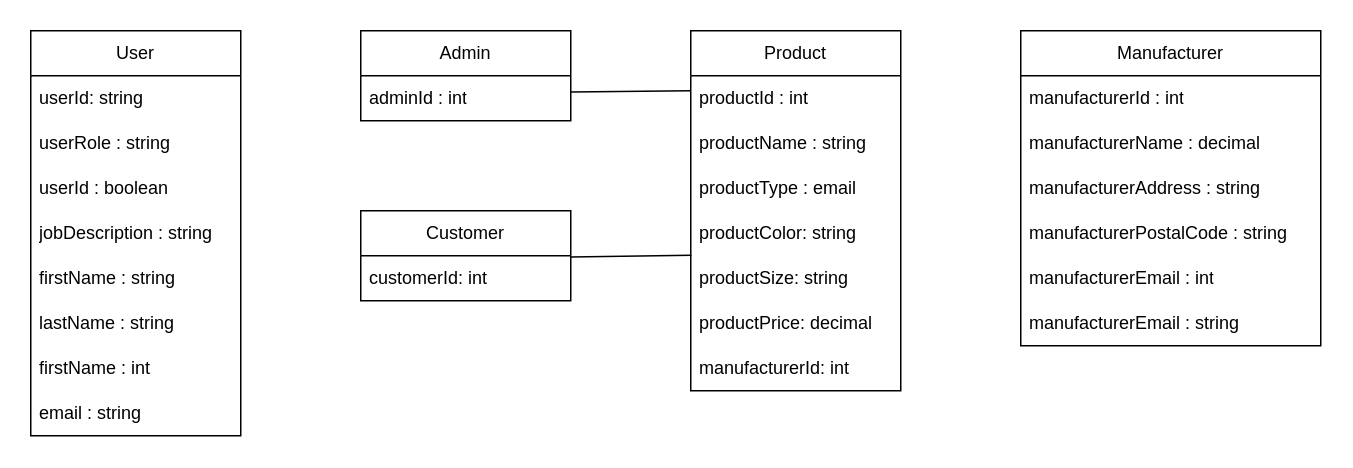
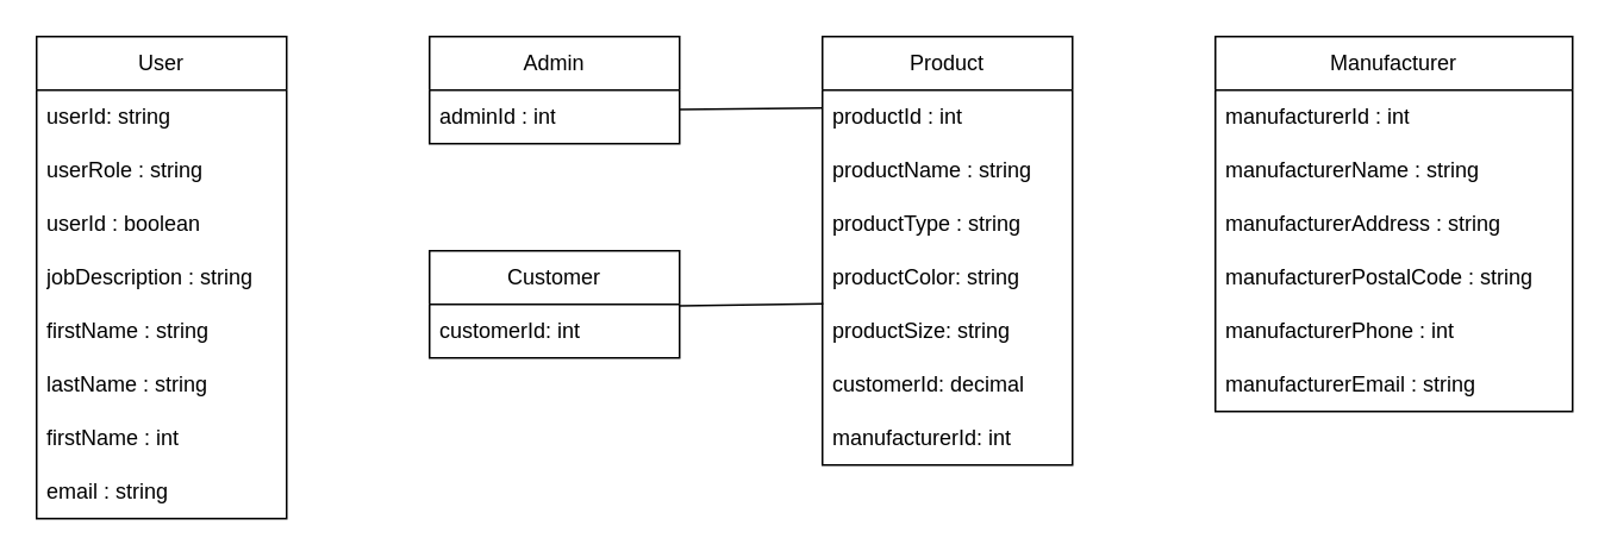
  <mxCell id="0" />
  <mxCell id="1" parent="0" />
  <mxCell id="2" value="Product" style="swimlane;fontStyle=0;childLayout=stackLayout;horizontal=1;startSize=30;horizontalStack=0;resizeParent=1;resizeParentMax=0;resizeLast=0;collapsible=1;marginBottom=0;whiteSpace=wrap;html=1;" vertex="1" parent="1"><mxGeometry x="460" y="20" width="140" height="240" as="geometry" /></mxCell>
  <mxCell id="3" value="productId : int" style="text;strokeColor=none;fillColor=none;align=left;verticalAlign=middle;spacingLeft=4;spacingRight=4;overflow=hidden;points=[[0,0.5],[1,0.5]];portConstraint=eastwest;rotatable=0;whiteSpace=wrap;html=1;" vertex="1" parent="2"><mxGeometry y="30" width="140" height="30" as="geometry" /></mxCell>
  <mxCell id="4" value="productName : string" style="text;strokeColor=none;fillColor=none;align=left;verticalAlign=middle;spacingLeft=4;spacingRight=4;overflow=hidden;points=[[0,0.5],[1,0.5]];portConstraint=eastwest;rotatable=0;whiteSpace=wrap;html=1;" vertex="1" parent="2"><mxGeometry y="60" width="140" height="30" as="geometry" /></mxCell>
- <mxCell id="5" value="productType : email" style="text;strokeColor=none;fillColor=none;align=left;verticalAlign=middle;spacingLeft=4;spacingRight=4;overflow=hidden;points=[[0,0.5],[1,0.5]];portConstraint=eastwest;rotatable=0;whiteSpace=wrap;html=1;" vertex="1" parent="2"><mxGeometry y="90" width="140" height="30" as="geometry" /></mxCell>
+ <mxCell id="5" value="productType : string" style="text;strokeColor=none;fillColor=none;align=left;verticalAlign=middle;spacingLeft=4;spacingRight=4;overflow=hidden;points=[[0,0.5],[1,0.5]];portConstraint=eastwest;rotatable=0;whiteSpace=wrap;html=1;" vertex="1" parent="2"><mxGeometry y="90" width="140" height="30" as="geometry" /></mxCell>
  <mxCell id="6" value="productColor: string" style="text;strokeColor=none;fillColor=none;align=left;verticalAlign=middle;spacingLeft=4;spacingRight=4;overflow=hidden;points=[[0,0.5],[1,0.5]];portConstraint=eastwest;rotatable=0;whiteSpace=wrap;html=1;" vertex="1" parent="2"><mxGeometry y="120" width="140" height="30" as="geometry" /></mxCell>
  <mxCell id="7" value="productSize: string" style="text;strokeColor=none;fillColor=none;align=left;verticalAlign=middle;spacingLeft=4;spacingRight=4;overflow=hidden;points=[[0,0.5],[1,0.5]];portConstraint=eastwest;rotatable=0;whiteSpace=wrap;html=1;" vertex="1" parent="2"><mxGeometry y="150" width="140" height="30" as="geometry" /></mxCell>
- <mxCell id="8" value="productPrice: decimal" style="text;strokeColor=none;fillColor=none;align=left;verticalAlign=middle;spacingLeft=4;spacingRight=4;overflow=hidden;points=[[0,0.5],[1,0.5]];portConstraint=eastwest;rotatable=0;whiteSpace=wrap;html=1;" vertex="1" parent="2"><mxGeometry y="180" width="140" height="30" as="geometry" /></mxCell>
+ <mxCell id="8" value="customerId: decimal" style="text;strokeColor=none;fillColor=none;align=left;verticalAlign=middle;spacingLeft=4;spacingRight=4;overflow=hidden;points=[[0,0.5],[1,0.5]];portConstraint=eastwest;rotatable=0;whiteSpace=wrap;html=1;" vertex="1" parent="2"><mxGeometry y="180" width="140" height="30" as="geometry" /></mxCell>
  <mxCell id="9" value="manufacturerId: int" style="text;strokeColor=none;fillColor=none;align=left;verticalAlign=middle;spacingLeft=4;spacingRight=4;overflow=hidden;points=[[0,0.5],[1,0.5]];portConstraint=eastwest;rotatable=0;whiteSpace=wrap;html=1;" vertex="1" parent="2"><mxGeometry y="210" width="140" height="30" as="geometry" /></mxCell>
  <mxCell id="10" value="Manufacturer" style="swimlane;fontStyle=0;childLayout=stackLayout;horizontal=1;startSize=30;horizontalStack=0;resizeParent=1;resizeParentMax=0;resizeLast=0;collapsible=1;marginBottom=0;whiteSpace=wrap;html=1;" vertex="1" parent="1"><mxGeometry x="680" y="20" width="200" height="210" as="geometry" /></mxCell>
  <mxCell id="11" value="manufacturerId : int" style="text;strokeColor=none;fillColor=none;align=left;verticalAlign=middle;spacingLeft=4;spacingRight=4;overflow=hidden;points=[[0,0.5],[1,0.5]];portConstraint=eastwest;rotatable=0;whiteSpace=wrap;html=1;" vertex="1" parent="10"><mxGeometry y="30" width="200" height="30" as="geometry" /></mxCell>
- <mxCell id="12" value="manufacturerName : decimal" style="text;strokeColor=none;fillColor=none;align=left;verticalAlign=middle;spacingLeft=4;spacingRight=4;overflow=hidden;points=[[0,0.5],[1,0.5]];portConstraint=eastwest;rotatable=0;whiteSpace=wrap;html=1;" vertex="1" parent="10"><mxGeometry y="60" width="200" height="30" as="geometry" /></mxCell>
+ <mxCell id="12" value="manufacturerName : string" style="text;strokeColor=none;fillColor=none;align=left;verticalAlign=middle;spacingLeft=4;spacingRight=4;overflow=hidden;points=[[0,0.5],[1,0.5]];portConstraint=eastwest;rotatable=0;whiteSpace=wrap;html=1;" vertex="1" parent="10"><mxGeometry y="60" width="200" height="30" as="geometry" /></mxCell>
  <mxCell id="13" value="manufacturerAddress : string" style="text;strokeColor=none;fillColor=none;align=left;verticalAlign=middle;spacingLeft=4;spacingRight=4;overflow=hidden;points=[[0,0.5],[1,0.5]];portConstraint=eastwest;rotatable=0;whiteSpace=wrap;html=1;" vertex="1" parent="10"><mxGeometry y="90" width="200" height="30" as="geometry" /></mxCell>
  <mxCell id="14" value="manufacturerPostalCode : string" style="text;strokeColor=none;fillColor=none;align=left;verticalAlign=middle;spacingLeft=4;spacingRight=4;overflow=hidden;points=[[0,0.5],[1,0.5]];portConstraint=eastwest;rotatable=0;whiteSpace=wrap;html=1;" vertex="1" parent="10"><mxGeometry y="120" width="200" height="30" as="geometry" /></mxCell>
- <mxCell id="15" value="manufacturerEmail : int" style="text;strokeColor=none;fillColor=none;align=left;verticalAlign=middle;spacingLeft=4;spacingRight=4;overflow=hidden;points=[[0,0.5],[1,0.5]];portConstraint=eastwest;rotatable=0;whiteSpace=wrap;html=1;" vertex="1" parent="10"><mxGeometry y="150" width="200" height="30" as="geometry" /></mxCell>
+ <mxCell id="15" value="manufacturerPhone : int" style="text;strokeColor=none;fillColor=none;align=left;verticalAlign=middle;spacingLeft=4;spacingRight=4;overflow=hidden;points=[[0,0.5],[1,0.5]];portConstraint=eastwest;rotatable=0;whiteSpace=wrap;html=1;" vertex="1" parent="10"><mxGeometry y="150" width="200" height="30" as="geometry" /></mxCell>
  <mxCell id="16" value="manufacturerEmail : string" style="text;strokeColor=none;fillColor=none;align=left;verticalAlign=middle;spacingLeft=4;spacingRight=4;overflow=hidden;points=[[0,0.5],[1,0.5]];portConstraint=eastwest;rotatable=0;whiteSpace=wrap;html=1;" vertex="1" parent="10"><mxGeometry y="180" width="200" height="30" as="geometry" /></mxCell>
  <mxCell id="17" value="Admin" style="swimlane;fontStyle=0;childLayout=stackLayout;horizontal=1;startSize=30;horizontalStack=0;resizeParent=1;resizeParentMax=0;resizeLast=0;collapsible=1;marginBottom=0;whiteSpace=wrap;html=1;" vertex="1" parent="1"><mxGeometry x="240" y="20" width="140" height="60" as="geometry" /></mxCell>
  <mxCell id="18" value="adminId : int" style="text;strokeColor=none;fillColor=none;align=left;verticalAlign=middle;spacingLeft=4;spacingRight=4;overflow=hidden;points=[[0,0.5],[1,0.5]];portConstraint=eastwest;rotatable=0;whiteSpace=wrap;html=1;" vertex="1" parent="17"><mxGeometry y="30" width="140" height="30" as="geometry" /></mxCell>
  <mxCell id="19" value="Customer" style="swimlane;fontStyle=0;childLayout=stackLayout;horizontal=1;startSize=30;horizontalStack=0;resizeParent=1;resizeParentMax=0;resizeLast=0;collapsible=1;marginBottom=0;whiteSpace=wrap;html=1;" vertex="1" parent="1"><mxGeometry x="240" y="140" width="140" height="60" as="geometry" /></mxCell>
  <mxCell id="20" value="customerId: int" style="text;strokeColor=none;fillColor=none;align=left;verticalAlign=middle;spacingLeft=4;spacingRight=4;overflow=hidden;points=[[0,0.5],[1,0.5]];portConstraint=eastwest;rotatable=0;whiteSpace=wrap;html=1;" vertex="1" parent="19"><mxGeometry y="30" width="140" height="30" as="geometry" /></mxCell>
  <mxCell id="21" value="" style="endArrow=none;html=1;rounded=0;exitX=0.974;exitY=0.12;exitDx=0;exitDy=0;exitPerimeter=0;entryX=0.003;entryY=0.987;entryDx=0;entryDy=0;entryPerimeter=0;" edge="1" parent="1" target="6"><mxGeometry width="50" height="50" relative="1" as="geometry"><mxPoint x="380" y="170.8" as="sourcePoint" /><mxPoint x="450" y="169" as="targetPoint" /></mxGeometry></mxCell>
  <mxCell id="22" value="" style="endArrow=none;html=1;rounded=0;exitX=0.974;exitY=0.12;exitDx=0;exitDy=0;exitPerimeter=0;entryX=0.003;entryY=0.987;entryDx=0;entryDy=0;entryPerimeter=0;" edge="1" parent="1"><mxGeometry width="50" height="50" relative="1" as="geometry"><mxPoint x="380" y="60.8" as="sourcePoint" /><mxPoint x="460" y="60" as="targetPoint" /></mxGeometry></mxCell>
  <mxCell id="23" value="User" style="swimlane;fontStyle=0;childLayout=stackLayout;horizontal=1;startSize=30;horizontalStack=0;resizeParent=1;resizeParentMax=0;resizeLast=0;collapsible=1;marginBottom=0;whiteSpace=wrap;html=1;" vertex="1" parent="1"><mxGeometry x="20" y="20" width="140" height="270" as="geometry" /></mxCell>
  <mxCell id="24" value="userId: string" style="text;strokeColor=none;fillColor=none;align=left;verticalAlign=middle;spacingLeft=4;spacingRight=4;overflow=hidden;points=[[0,0.5],[1,0.5]];portConstraint=eastwest;rotatable=0;whiteSpace=wrap;html=1;" vertex="1" parent="23"><mxGeometry y="30" width="140" height="30" as="geometry" /></mxCell>
  <mxCell id="25" value="userRole : string" style="text;strokeColor=none;fillColor=none;align=left;verticalAlign=middle;spacingLeft=4;spacingRight=4;overflow=hidden;points=[[0,0.5],[1,0.5]];portConstraint=eastwest;rotatable=0;whiteSpace=wrap;html=1;" vertex="1" parent="23"><mxGeometry y="60" width="140" height="30" as="geometry" /></mxCell>
  <mxCell id="26" value="userId : boolean" style="text;strokeColor=none;fillColor=none;align=left;verticalAlign=middle;spacingLeft=4;spacingRight=4;overflow=hidden;points=[[0,0.5],[1,0.5]];portConstraint=eastwest;rotatable=0;whiteSpace=wrap;html=1;" vertex="1" parent="23"><mxGeometry y="90" width="140" height="30" as="geometry" /></mxCell>
  <mxCell id="27" value="jobDescription : string" style="text;strokeColor=none;fillColor=none;align=left;verticalAlign=middle;spacingLeft=4;spacingRight=4;overflow=hidden;points=[[0,0.5],[1,0.5]];portConstraint=eastwest;rotatable=0;whiteSpace=wrap;html=1;" vertex="1" parent="23"><mxGeometry y="120" width="140" height="30" as="geometry" /></mxCell>
  <mxCell id="28" value="firstName : string" style="text;strokeColor=none;fillColor=none;align=left;verticalAlign=middle;spacingLeft=4;spacingRight=4;overflow=hidden;points=[[0,0.5],[1,0.5]];portConstraint=eastwest;rotatable=0;whiteSpace=wrap;html=1;" vertex="1" parent="23"><mxGeometry y="150" width="140" height="30" as="geometry" /></mxCell>
  <mxCell id="29" value="lastName : string" style="text;strokeColor=none;fillColor=none;align=left;verticalAlign=middle;spacingLeft=4;spacingRight=4;overflow=hidden;points=[[0,0.5],[1,0.5]];portConstraint=eastwest;rotatable=0;whiteSpace=wrap;html=1;" vertex="1" parent="23"><mxGeometry y="180" width="140" height="30" as="geometry" /></mxCell>
  <mxCell id="30" value="firstName : int" style="text;strokeColor=none;fillColor=none;align=left;verticalAlign=middle;spacingLeft=4;spacingRight=4;overflow=hidden;points=[[0,0.5],[1,0.5]];portConstraint=eastwest;rotatable=0;whiteSpace=wrap;html=1;" vertex="1" parent="23"><mxGeometry y="210" width="140" height="30" as="geometry" /></mxCell>
  <mxCell id="31" value="email : string" style="text;strokeColor=none;fillColor=none;align=left;verticalAlign=middle;spacingLeft=4;spacingRight=4;overflow=hidden;points=[[0,0.5],[1,0.5]];portConstraint=eastwest;rotatable=0;whiteSpace=wrap;html=1;" vertex="1" parent="23"><mxGeometry y="240" width="140" height="30" as="geometry" /></mxCell>
